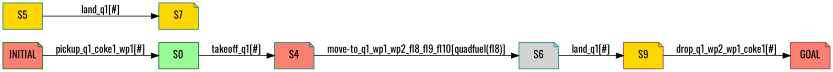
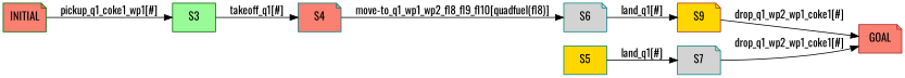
  digraph {
    fontname=Oswald
    rankdir=LR
    node [color=teal fillcolor=salmon fontname=Oswald shape=note style=filled]
    edge [fontname=Oswald]
    n1 [color=darkgreen label=INITIAL]
-   n2 [color=darkgreen fillcolor=palegreen label=S0 shape=box]
+   n2 [color=darkgreen fillcolor=palegreen label=S3 shape=box]
    n3 [label=S4]
    n4 [fillcolor=lightgrey label=S6]
    n5 [color=brown label=GOAL]
    n6 [fillcolor=gold label=S5 shape=box]
-   n7 [fillcolor=gold label=S7]
+   n7 [fillcolor=lightgrey label=S7]
    n8 [color=brown fillcolor=gold label=S9]
    n1 -> n2 [label="pickup_q1_coke1_wp1[#]"]
    n2 -> n3 [label="takeoff_q1[#]"]
    n3 -> n4 [label="move-to_q1_wp1_wp2_fl8_fl9_fl10[quadfuel(fl8)]"]
    n4 -> n8 [label="land_q1[#]"]
    n6 -> n7 [label="land_q1[#]"]
+   n7 -> n5 [label="drop_q1_wp2_wp1_coke1[#]"]
    n8 -> n5 [label="drop_q1_wp2_wp1_coke1[#]"]
  }
